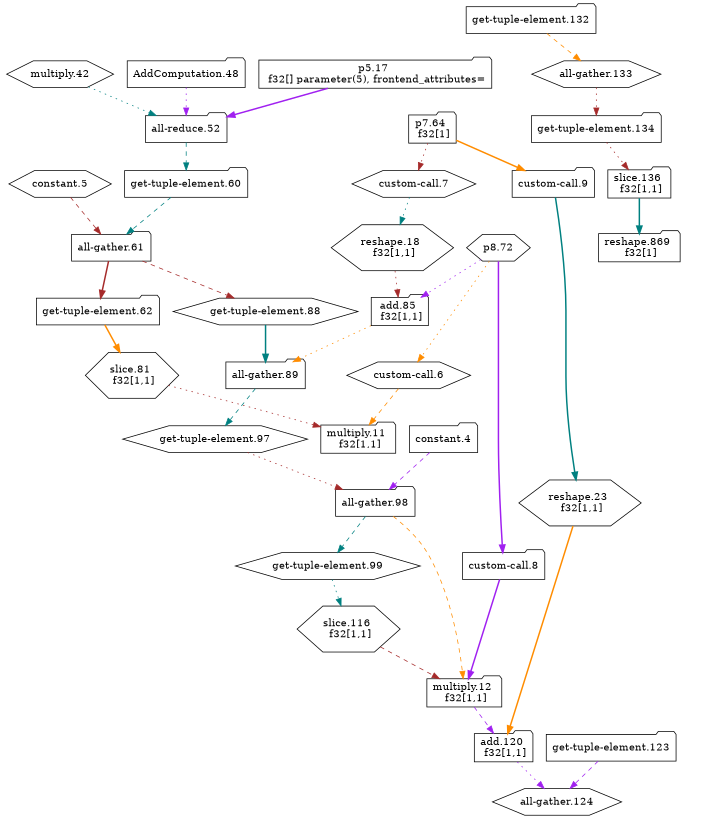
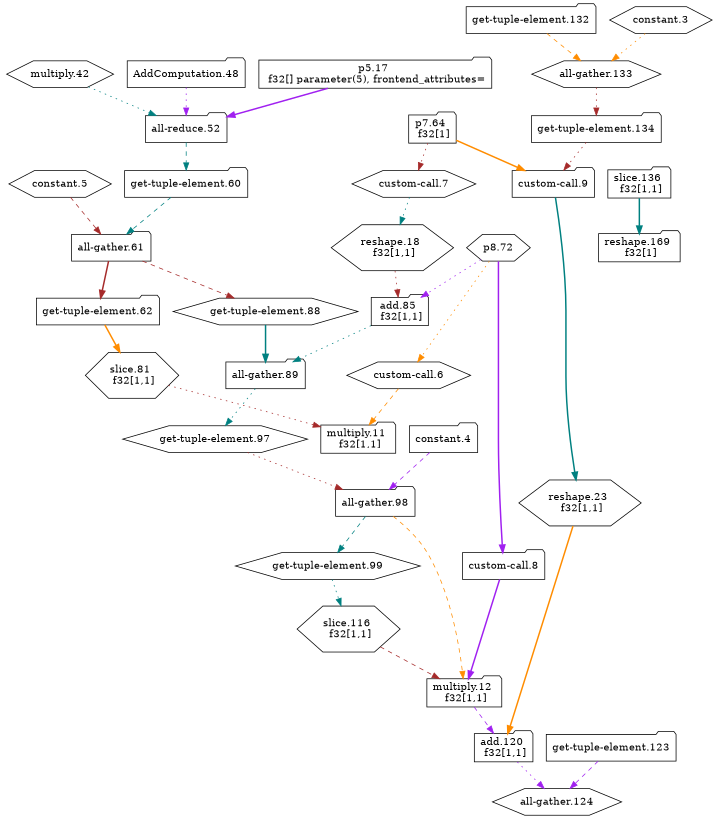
  digraph {
    node [shape=folder]
    edge [color=teal style=dotted]
    n1 [label="p5.17 \n f32[] parameter(5), frontend_attributes="]
    "all-reduce.52"
    "get-tuple-element.60"
    n4 [label="slice.81 \n f32[1,1]" shape=hexagon]
    n5 [label="multiply.11 \n f32[1,1]"]
    n6 [label="add.85 \n f32[1,1]"]
    "all-gather.89"
    n8 [label="p7.64 \n f32[1]"]
    "custom-call.7" [shape=hexagon]
    "custom-call.9"
    n11 [label="reshape.18 \n f32[1,1]" shape=hexagon]
    n12 [label="reshape.23 \n f32[1,1]" shape=hexagon]
    "get-tuple-element.97" [shape=hexagon]
    n14 [label="slice.116 \n f32[1,1]" shape=hexagon]
    n15 [label="multiply.12 \n f32[1,1]"]
    n16 [label="add.120 \n f32[1,1]"]
    "all-gather.124" [shape=hexagon]
    n18 [label="slice.136 \n f32[1,1]"]
-   n19 [label="reshape.869 \n f32[1]"]
+   n19 [label="reshape.169 \n f32[1]"]
    "multiply.42" [shape=hexagon]
    "all-gather.61"
    "AddComputation.48"
    "get-tuple-element.62"
    "get-tuple-element.88" [shape=hexagon]
    "constant.5" [shape=hexagon]
    "p8.72" [shape=hexagon]
    "custom-call.6" [shape=hexagon]
    "custom-call.8"
    "all-gather.98"
    "get-tuple-element.99" [shape=hexagon]
    "constant.4"
    "get-tuple-element.123"
    "all-gather.133" [shape=hexagon]
    "get-tuple-element.132"
    "get-tuple-element.134"
+   "constant.3" [shape=hexagon]
    n1 -> "all-reduce.52" [color=purple style=bold]
    "all-reduce.52" -> "get-tuple-element.60" [style=dashed]
    "get-tuple-element.60" -> "all-gather.61" [style=dashed]
    n4 -> n5 [color=brown]
-   n6 -> "all-gather.89" [color=darkorange]
-   "all-gather.89" -> "get-tuple-element.97" [style=dashed]
+   n6 -> "all-gather.89"
+   "all-gather.89" -> "get-tuple-element.97"
    n8 -> "custom-call.7" [color=brown]
    n8 -> "custom-call.9" [color=darkorange style=bold]
    "custom-call.7" -> n11
    "custom-call.9" -> n12 [style=bold]
    n11 -> n6 [color=brown]
    n12 -> n16 [color=darkorange style=bold]
    "get-tuple-element.97" -> "all-gather.98" [color=brown]
    n14 -> n15 [color=brown style=dashed]
    n15 -> n16 [color=purple style=dashed]
    n16 -> "all-gather.124" [color=purple]
    n18 -> n19 [style=bold]
    "multiply.42" -> "all-reduce.52"
    "all-gather.61" -> "get-tuple-element.62" [color=brown style=bold]
    "all-gather.61" -> "get-tuple-element.88" [color=brown style=dashed]
    "AddComputation.48" -> "all-reduce.52" [color=purple]
    "get-tuple-element.62" -> n4 [color=darkorange style=bold]
    "get-tuple-element.88" -> "all-gather.89" [style=bold]
    "constant.5" -> "all-gather.61" [color=brown style=dashed]
    "p8.72" -> n6 [color=purple]
    "p8.72" -> "custom-call.6" [color=darkorange]
    "p8.72" -> "custom-call.8" [color=purple style=bold]
    "custom-call.6" -> n5 [color=darkorange style=dashed]
    "custom-call.8" -> n15 [color=purple style=bold]
    "all-gather.98" -> n15 [color=darkorange style=dashed]
    "all-gather.98" -> "get-tuple-element.99" [style=dashed]
    "get-tuple-element.99" -> n14
    "constant.4" -> "all-gather.98" [color=purple style=dashed]
    "get-tuple-element.123" -> "all-gather.124" [color=purple style=dashed]
    "all-gather.133" -> "get-tuple-element.134" [color=brown]
    "get-tuple-element.132" -> "all-gather.133" [color=darkorange style=dashed]
-   "get-tuple-element.134" -> n18 [color=brown]
+   "get-tuple-element.134" -> "custom-call.9" [color=brown]
+   "constant.3" -> "all-gather.133" [color=darkorange]
  }
